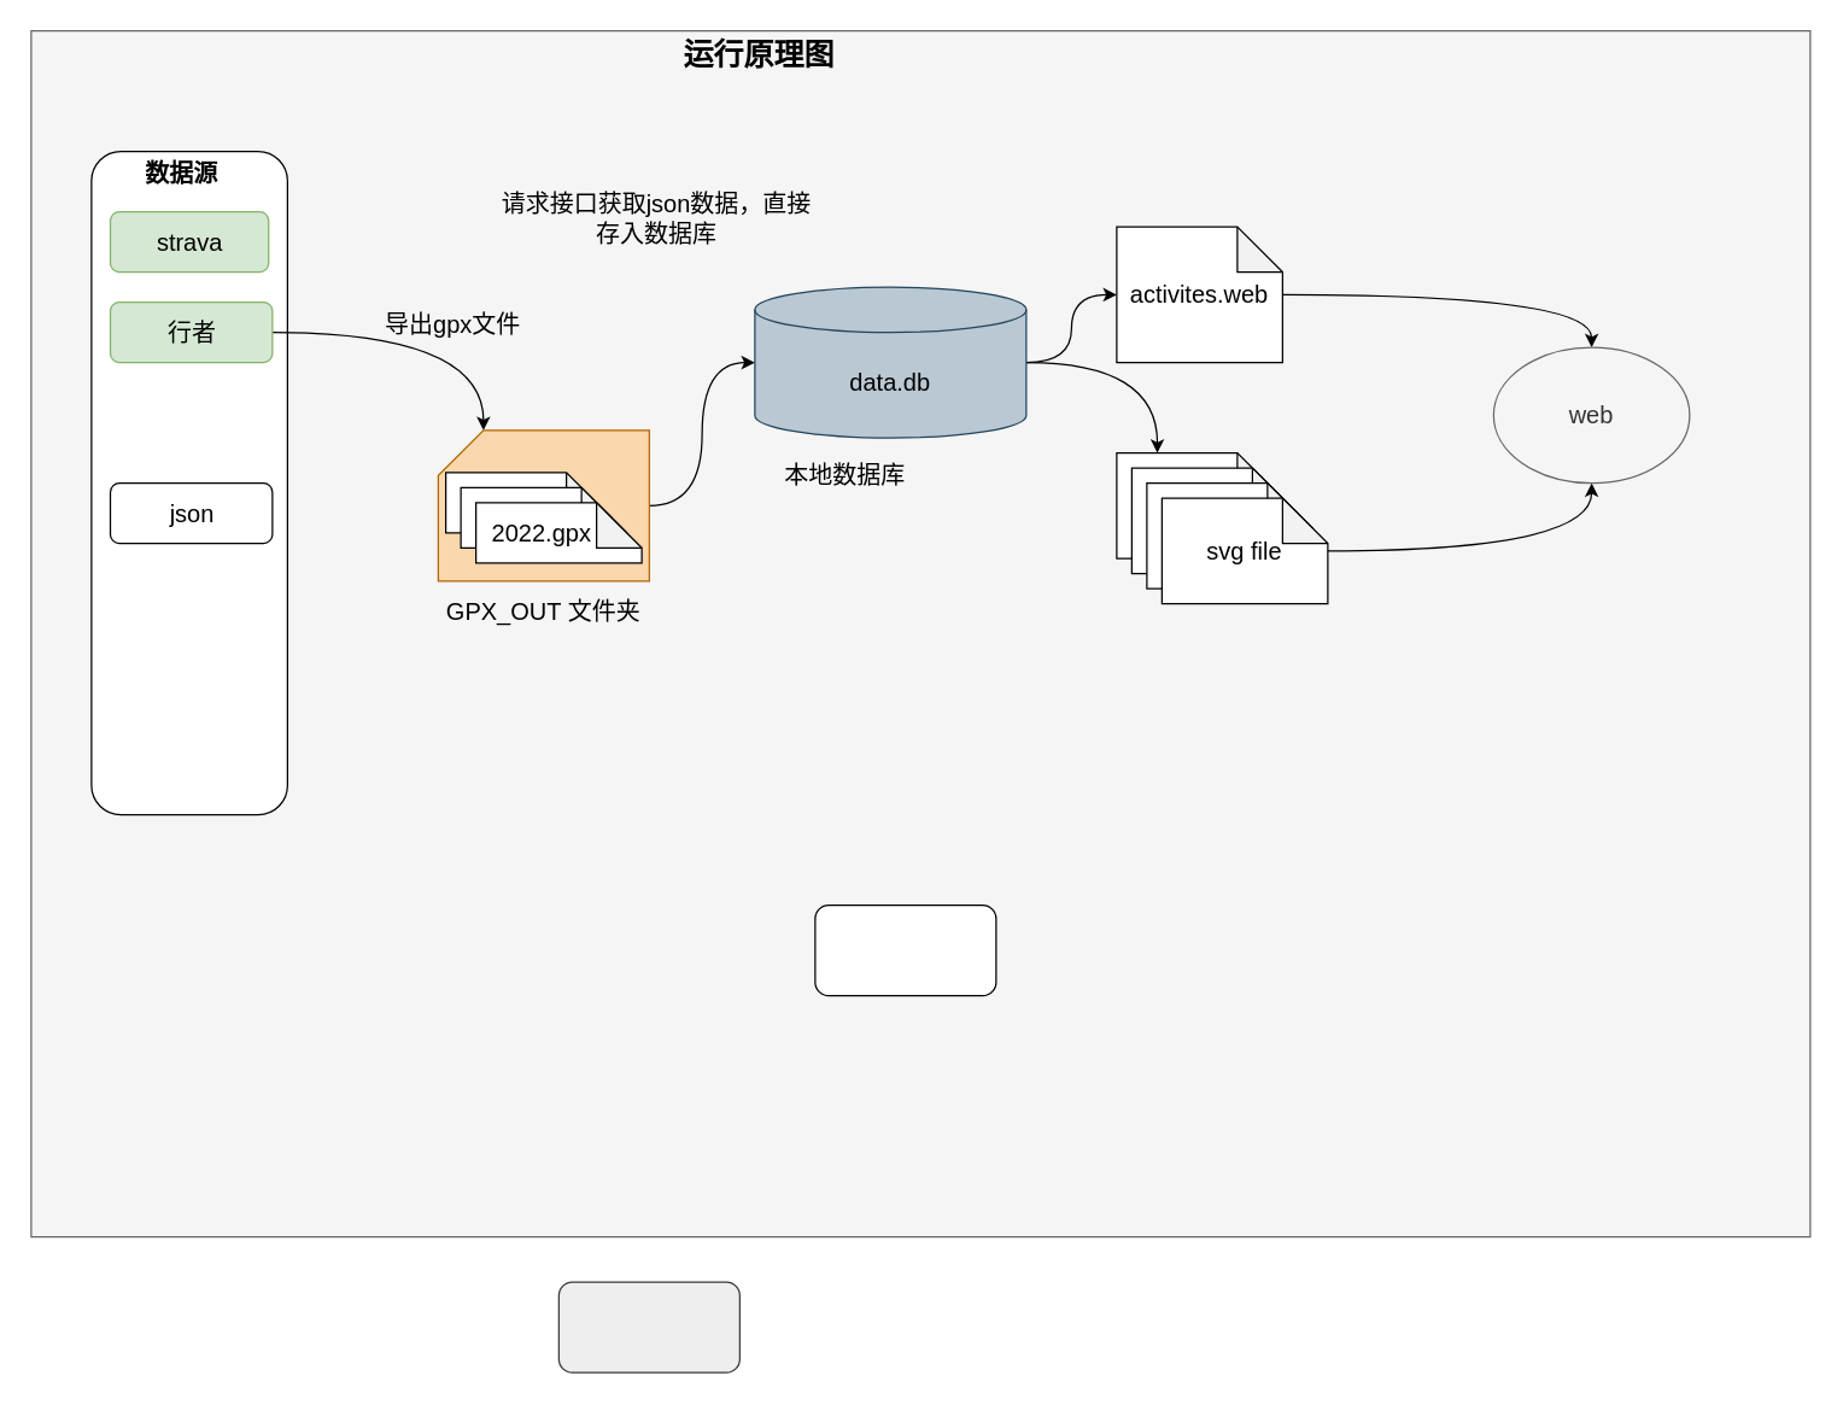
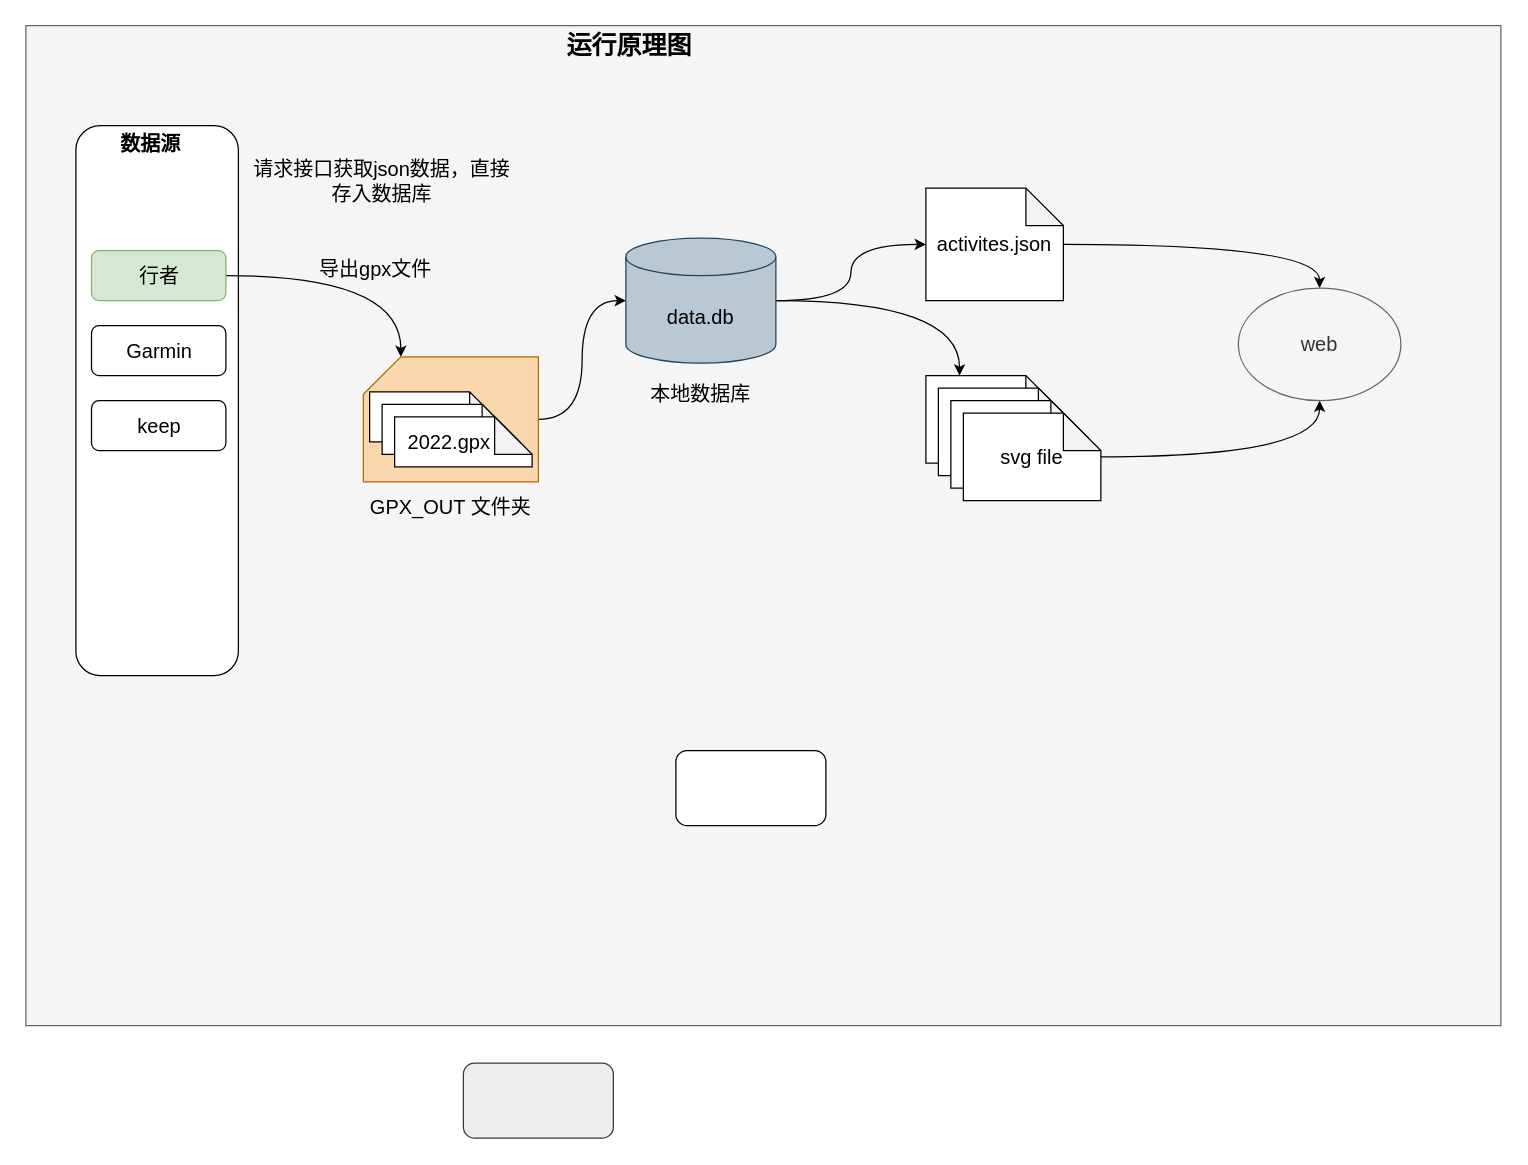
  <mxCell id="0" />
  <mxCell id="1" parent="0" />
  <mxCell id="2" value="" style="rounded=0;whiteSpace=wrap;html=1;fontSize=20;fillColor=#f5f5f5;strokeColor=#666666;fontColor=#333333;" vertex="1" parent="1"><mxGeometry x="20" y="20" width="1180" height="800" as="geometry" /></mxCell>
  <mxCell id="3" value="" style="rounded=1;whiteSpace=wrap;html=1;" parent="1" vertex="1"><mxGeometry x="60" y="100" width="130" height="440" as="geometry" /></mxCell>
  <mxCell id="4" value="数据源" style="text;html=1;strokeColor=none;fillColor=none;align=center;verticalAlign=middle;whiteSpace=wrap;rounded=0;fontStyle=1;fontSize=16;" parent="1" vertex="1"><mxGeometry x="90" y="100" width="60" height="30" as="geometry" /></mxCell>
- <mxCell id="5" value="strava" style="rounded=1;whiteSpace=wrap;html=1;fontSize=16;fillColor=#d5e8d4;strokeColor=#82b366;" parent="1" vertex="1"><mxGeometry x="72.5" y="140" width="105" height="40" as="geometry" /></mxCell>
  <mxCell id="6" value="" style="edgeStyle=orthogonalEdgeStyle;curved=1;orthogonalLoop=1;jettySize=auto;html=1;fontSize=16;entryX=0;entryY=0;entryDx=30;entryDy=0;entryPerimeter=0;" parent="1" source="7" target="16" edge="1"><mxGeometry relative="1" as="geometry"><mxPoint x="253.75" y="220" as="targetPoint" /></mxGeometry></mxCell>
  <mxCell id="7" value="行者" style="rounded=1;whiteSpace=wrap;html=1;fontSize=16;fillColor=#d5e8d4;strokeColor=#82b366;" parent="1" vertex="1"><mxGeometry x="72.5" y="200" width="107.5" height="40" as="geometry" /></mxCell>
- <mxCell id="8" value="json" style="rounded=1;whiteSpace=wrap;html=1;fontSize=16;" parent="1" vertex="1"><mxGeometry x="72.5" y="320" width="107.5" height="40" as="geometry" /></mxCell>
+ <mxCell id="8" value="keep" style="rounded=1;whiteSpace=wrap;html=1;fontSize=16;" parent="1" vertex="1"><mxGeometry x="72.5" y="320" width="107.5" height="40" as="geometry" /></mxCell>
+ <mxCell id="9" value="Garmin" style="rounded=1;whiteSpace=wrap;html=1;fontSize=16;" parent="1" vertex="1"><mxGeometry x="72.5" y="260" width="107.5" height="40" as="geometry" /></mxCell>
  <mxCell id="10" value="" style="edgeStyle=orthogonalEdgeStyle;curved=1;orthogonalLoop=1;jettySize=auto;html=1;fontSize=16;entryX=0;entryY=0.5;entryDx=0;entryDy=0;entryPerimeter=0;" parent="1" source="12" target="20" edge="1"><mxGeometry relative="1" as="geometry"><mxPoint x="700" y="240" as="targetPoint" /></mxGeometry></mxCell>
  <mxCell id="11" value="" style="edgeStyle=orthogonalEdgeStyle;curved=1;orthogonalLoop=1;jettySize=auto;html=1;fontSize=16;entryX=0.245;entryY=0;entryDx=0;entryDy=0;entryPerimeter=0;" parent="1" source="12" target="21" edge="1"><mxGeometry relative="1" as="geometry"><mxPoint x="720" y="240" as="targetPoint" /></mxGeometry></mxCell>
- <mxCell id="12" value="data.db" style="shape=cylinder3;whiteSpace=wrap;html=1;boundedLbl=1;backgroundOutline=1;size=15;fontSize=16;fillColor=#bac8d3;strokeColor=#23445d;" parent="1" vertex="1"><mxGeometry x="500" y="190" width="180" height="100" as="geometry" /></mxCell>
+ <mxCell id="12" value="data.db" style="shape=cylinder3;whiteSpace=wrap;html=1;boundedLbl=1;backgroundOutline=1;size=15;fontSize=16;fillColor=#bac8d3;strokeColor=#23445d;" parent="1" vertex="1"><mxGeometry x="500" y="190" width="120" height="100" as="geometry" /></mxCell>
  <mxCell id="13" value="本地数据库" style="text;html=1;strokeColor=none;fillColor=none;align=center;verticalAlign=middle;whiteSpace=wrap;rounded=0;fontSize=16;" parent="1" vertex="1"><mxGeometry x="515" y="300" width="90" height="30" as="geometry" /></mxCell>
- <mxCell id="14" value="请求接口获取json数据，直接存入数据库" style="text;html=1;strokeColor=none;fillColor=none;align=center;verticalAlign=middle;whiteSpace=wrap;rounded=0;fontSize=16;" parent="1" vertex="1"><mxGeometry x="330" y="130" width="210" height="30" as="geometry" /></mxCell>
+ <mxCell id="14" value="请求接口获取json数据，直接存入数据库" style="text;html=1;strokeColor=none;fillColor=none;align=center;verticalAlign=middle;whiteSpace=wrap;rounded=0;fontSize=16;" parent="1" vertex="1"><mxGeometry x="200" y="130" width="210" height="30" as="geometry" /></mxCell>
  <mxCell id="15" value="" style="edgeStyle=orthogonalEdgeStyle;curved=1;orthogonalLoop=1;jettySize=auto;html=1;fontSize=16;entryX=0;entryY=0.5;entryDx=0;entryDy=0;entryPerimeter=0;" parent="1" source="16" target="12" edge="1"><mxGeometry relative="1" as="geometry" /></mxCell>
  <mxCell id="16" value="" style="shape=card;whiteSpace=wrap;html=1;fontSize=16;fillColor=#fad7ac;strokeColor=#b46504;" parent="1" vertex="1"><mxGeometry x="290" y="285" width="140" height="100" as="geometry" /></mxCell>
  <mxCell id="17" value="GPX_OUT 文件夹" style="text;html=1;strokeColor=none;fillColor=none;align=center;verticalAlign=middle;whiteSpace=wrap;rounded=0;fontSize=16;" parent="1" vertex="1"><mxGeometry x="285" y="390" width="150" height="30" as="geometry" /></mxCell>
  <mxCell id="18" value="导出gpx文件" style="text;html=1;strokeColor=none;fillColor=none;align=center;verticalAlign=middle;whiteSpace=wrap;rounded=0;fontSize=16;" parent="1" vertex="1"><mxGeometry x="230" y="200" width="140" height="30" as="geometry" /></mxCell>
  <mxCell id="19" value="" style="edgeStyle=orthogonalEdgeStyle;curved=1;orthogonalLoop=1;jettySize=auto;html=1;fontSize=16;entryX=0.5;entryY=0;entryDx=0;entryDy=0;" parent="1" source="20" target="26" edge="1"><mxGeometry relative="1" as="geometry"><mxPoint x="925" y="195" as="targetPoint" /></mxGeometry></mxCell>
- <mxCell id="20" value="activites.web" style="shape=note;whiteSpace=wrap;html=1;backgroundOutline=1;darkOpacity=0.05;fontSize=16;" parent="1" vertex="1"><mxGeometry x="740" y="150" width="110" height="90" as="geometry" /></mxCell>
+ <mxCell id="20" value="activites.json" style="shape=note;whiteSpace=wrap;html=1;backgroundOutline=1;darkOpacity=0.05;fontSize=16;" parent="1" vertex="1"><mxGeometry x="740" y="150" width="110" height="90" as="geometry" /></mxCell>
  <mxCell id="21" value="svg file" style="shape=note;whiteSpace=wrap;html=1;backgroundOutline=1;darkOpacity=0.05;fontSize=16;" parent="1" vertex="1"><mxGeometry x="740" y="300" width="110" height="70" as="geometry" /></mxCell>
  <mxCell id="22" value="svg file" style="shape=note;whiteSpace=wrap;html=1;backgroundOutline=1;darkOpacity=0.05;fontSize=16;" parent="1" vertex="1"><mxGeometry x="750" y="310" width="110" height="70" as="geometry" /></mxCell>
  <mxCell id="23" value="svg file" style="shape=note;whiteSpace=wrap;html=1;backgroundOutline=1;darkOpacity=0.05;fontSize=16;" parent="1" vertex="1"><mxGeometry x="760" y="320" width="110" height="70" as="geometry" /></mxCell>
  <mxCell id="24" value="" style="edgeStyle=orthogonalEdgeStyle;curved=1;orthogonalLoop=1;jettySize=auto;html=1;fontSize=16;" parent="1" source="25" target="26" edge="1"><mxGeometry relative="1" as="geometry"><mxPoint x="975" y="365" as="targetPoint" /></mxGeometry></mxCell>
  <mxCell id="25" value="svg file" style="shape=note;whiteSpace=wrap;html=1;backgroundOutline=1;darkOpacity=0.05;fontSize=16;" parent="1" vertex="1"><mxGeometry x="770" y="330" width="110" height="70" as="geometry" /></mxCell>
  <mxCell id="26" value="web" style="ellipse;whiteSpace=wrap;html=1;fontSize=16;fillColor=#f5f5f5;strokeColor=#666666;fontColor=#333333;" parent="1" vertex="1"><mxGeometry x="990" y="230" width="130" height="90" as="geometry" /></mxCell>
  <mxCell id="27" value="&amp;nbsp; 2022.gpx" style="shape=note;whiteSpace=wrap;html=1;backgroundOutline=1;darkOpacity=0.05;fontSize=16;align=left;" parent="1" vertex="1"><mxGeometry x="295" y="313" width="110" height="40" as="geometry" /></mxCell>
  <mxCell id="28" value="&amp;nbsp; 2022.gpx" style="shape=note;whiteSpace=wrap;html=1;backgroundOutline=1;darkOpacity=0.05;fontSize=16;align=left;" parent="1" vertex="1"><mxGeometry x="305" y="323" width="110" height="40" as="geometry" /></mxCell>
  <mxCell id="29" value="&amp;nbsp; 2022.gpx" style="shape=note;whiteSpace=wrap;html=1;backgroundOutline=1;darkOpacity=0.05;fontSize=16;align=left;" parent="1" vertex="1"><mxGeometry x="315" y="333" width="110" height="40" as="geometry" /></mxCell>
  <mxCell id="30" value="" style="rounded=1;whiteSpace=wrap;html=1;" vertex="1" parent="1"><mxGeometry x="540" y="600" width="120" height="60" as="geometry" /></mxCell>
  <mxCell id="31" value="运行原理图" style="text;html=1;strokeColor=none;fillColor=none;align=center;verticalAlign=middle;whiteSpace=wrap;rounded=0;fontStyle=1;fontSize=20;" vertex="1" parent="1"><mxGeometry x="440" y="20" width="126" height="30" as="geometry" /></mxCell>
  <mxCell id="32" value="" style="rounded=1;whiteSpace=wrap;html=1;fontSize=20;fillColor=#eeeeee;strokeColor=#36393d;" vertex="1" parent="1"><mxGeometry x="370" y="850" width="120" height="60" as="geometry" /></mxCell>
